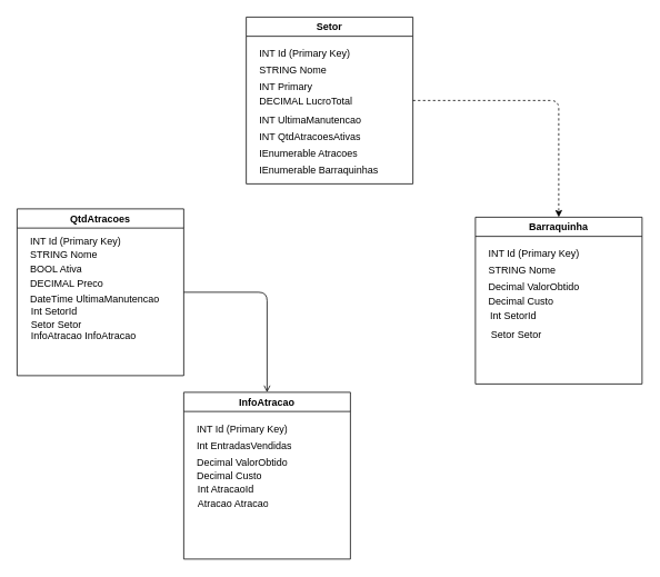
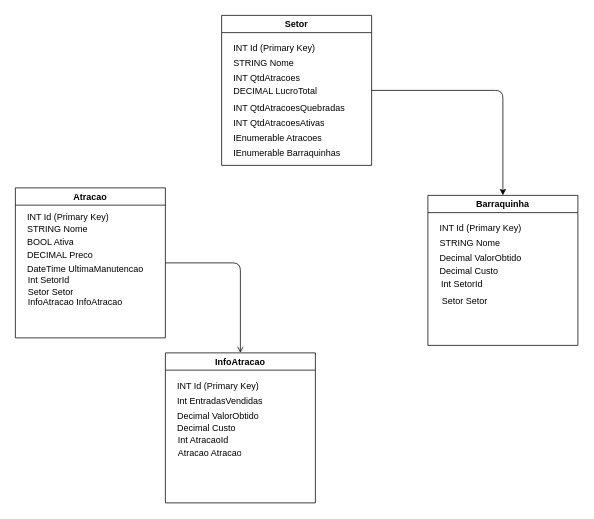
  <mxCell id="0" />
  <mxCell id="1" parent="0" />
- <mxCell id="2" style="edgeStyle=none;html=1;entryX=0.5;entryY=0;entryDx=0;entryDy=0;dashed=1;" edge="1" parent="1" source="3" target="22"><mxGeometry relative="1" as="geometry"><Array as="points"><mxPoint x="670" y="120" /></Array></mxGeometry></mxCell>
+ <mxCell id="2" style="edgeStyle=none;html=1;entryX=0.5;entryY=0;entryDx=0;entryDy=0;" edge="1" parent="1" source="3" target="22"><mxGeometry relative="1" as="geometry"><Array as="points"><mxPoint x="670" y="120" /></Array></mxGeometry></mxCell>
  <mxCell id="3" value="Setor" style="swimlane;" vertex="1" parent="1"><mxGeometry x="295" y="20" width="200" height="200" as="geometry" /></mxCell>
  <mxCell id="4" value="INT Id (Primary Key)" style="text;strokeColor=none;fillColor=none;align=left;verticalAlign=top;spacingLeft=4;spacingRight=4;overflow=hidden;rotatable=0;points=[[0,0.5],[1,0.5]];portConstraint=eastwest;whiteSpace=wrap;html=1;" vertex="1" parent="3"><mxGeometry x="10" y="30" width="140" height="26" as="geometry" /></mxCell>
  <mxCell id="5" value="STRING Nome" style="text;strokeColor=none;fillColor=none;align=left;verticalAlign=top;spacingLeft=4;spacingRight=4;overflow=hidden;rotatable=0;points=[[0,0.5],[1,0.5]];portConstraint=eastwest;whiteSpace=wrap;html=1;" vertex="1" parent="3"><mxGeometry x="10" y="50" width="140" height="26" as="geometry" /></mxCell>
- <mxCell id="6" value="INT Primary&lt;br&gt;" style="text;strokeColor=none;fillColor=none;align=left;verticalAlign=top;spacingLeft=4;spacingRight=4;overflow=hidden;rotatable=0;points=[[0,0.5],[1,0.5]];portConstraint=eastwest;whiteSpace=wrap;html=1;" vertex="1" parent="3"><mxGeometry x="10" y="70" width="140" height="26" as="geometry" /></mxCell>
+ <mxCell id="6" value="INT QtdAtracoes&lt;br&gt;" style="text;strokeColor=none;fillColor=none;align=left;verticalAlign=top;spacingLeft=4;spacingRight=4;overflow=hidden;rotatable=0;points=[[0,0.5],[1,0.5]];portConstraint=eastwest;whiteSpace=wrap;html=1;" vertex="1" parent="3"><mxGeometry x="10" y="70" width="140" height="26" as="geometry" /></mxCell>
  <mxCell id="7" value="DECIMAL LucroTotal&lt;br&gt;" style="text;strokeColor=none;fillColor=none;align=left;verticalAlign=top;spacingLeft=4;spacingRight=4;overflow=hidden;rotatable=0;points=[[0,0.5],[1,0.5]];portConstraint=eastwest;whiteSpace=wrap;html=1;" vertex="1" parent="3"><mxGeometry x="10" y="87" width="160" height="26" as="geometry" /></mxCell>
- <mxCell id="8" value="INT UltimaManutencao" style="text;strokeColor=none;fillColor=none;align=left;verticalAlign=top;spacingLeft=4;spacingRight=4;overflow=hidden;rotatable=0;points=[[0,0.5],[1,0.5]];portConstraint=eastwest;whiteSpace=wrap;html=1;" vertex="1" parent="3"><mxGeometry x="10" y="110" width="160" height="26" as="geometry" /></mxCell>
+ <mxCell id="8" value="INT QtdAtracoesQuebradas" style="text;strokeColor=none;fillColor=none;align=left;verticalAlign=top;spacingLeft=4;spacingRight=4;overflow=hidden;rotatable=0;points=[[0,0.5],[1,0.5]];portConstraint=eastwest;whiteSpace=wrap;html=1;" vertex="1" parent="3"><mxGeometry x="10" y="110" width="160" height="26" as="geometry" /></mxCell>
  <mxCell id="9" value="INT QtdAtracoesAtivas" style="text;strokeColor=none;fillColor=none;align=left;verticalAlign=top;spacingLeft=4;spacingRight=4;overflow=hidden;rotatable=0;points=[[0,0.5],[1,0.5]];portConstraint=eastwest;whiteSpace=wrap;html=1;" vertex="1" parent="3"><mxGeometry x="10" y="130" width="160" height="26" as="geometry" /></mxCell>
  <mxCell id="10" value="IEnumerable Atracoes" style="text;strokeColor=none;fillColor=none;align=left;verticalAlign=top;spacingLeft=4;spacingRight=4;overflow=hidden;rotatable=0;points=[[0,0.5],[1,0.5]];portConstraint=eastwest;whiteSpace=wrap;html=1;" vertex="1" parent="3"><mxGeometry x="10" y="150" width="160" height="26" as="geometry" /></mxCell>
  <mxCell id="11" value="IEnumerable Barraquinhas" style="text;strokeColor=none;fillColor=none;align=left;verticalAlign=top;spacingLeft=4;spacingRight=4;overflow=hidden;rotatable=0;points=[[0,0.5],[1,0.5]];portConstraint=eastwest;whiteSpace=wrap;html=1;" vertex="1" parent="3"><mxGeometry x="10" y="170" width="160" height="26" as="geometry" /></mxCell>
  <mxCell id="12" style="edgeStyle=none;html=1;entryX=0.5;entryY=0;entryDx=0;entryDy=0;endArrow=open;" edge="1" parent="1" source="13" target="29"><mxGeometry relative="1" as="geometry"><Array as="points"><mxPoint x="320" y="350" /></Array></mxGeometry></mxCell>
- <mxCell id="13" value="QtdAtracoes" style="swimlane;" vertex="1" parent="1"><mxGeometry x="20" y="250" width="200" height="200" as="geometry" /></mxCell>
+ <mxCell id="13" value="Atracao" style="swimlane;" vertex="1" parent="1"><mxGeometry x="20" y="250" width="200" height="200" as="geometry" /></mxCell>
  <mxCell id="14" value="INT Id (Primary Key)" style="text;strokeColor=none;fillColor=none;align=left;verticalAlign=top;spacingLeft=4;spacingRight=4;overflow=hidden;rotatable=0;points=[[0,0.5],[1,0.5]];portConstraint=eastwest;whiteSpace=wrap;html=1;" vertex="1" parent="13"><mxGeometry x="10" y="25" width="140" height="26" as="geometry" /></mxCell>
  <mxCell id="15" value="STRING Nome" style="text;strokeColor=none;fillColor=none;align=left;verticalAlign=top;spacingLeft=4;spacingRight=4;overflow=hidden;rotatable=0;points=[[0,0.5],[1,0.5]];portConstraint=eastwest;whiteSpace=wrap;html=1;" vertex="1" parent="13"><mxGeometry x="10" y="41" width="140" height="26" as="geometry" /></mxCell>
  <mxCell id="16" value="BOOL Ativa" style="text;strokeColor=none;fillColor=none;align=left;verticalAlign=top;spacingLeft=4;spacingRight=4;overflow=hidden;rotatable=0;points=[[0,0.5],[1,0.5]];portConstraint=eastwest;whiteSpace=wrap;html=1;" vertex="1" parent="13"><mxGeometry x="10" y="59" width="140" height="26" as="geometry" /></mxCell>
  <mxCell id="17" value="DECIMAL Preco" style="text;strokeColor=none;fillColor=none;align=left;verticalAlign=top;spacingLeft=4;spacingRight=4;overflow=hidden;rotatable=0;points=[[0,0.5],[1,0.5]];portConstraint=eastwest;whiteSpace=wrap;html=1;" vertex="1" parent="13"><mxGeometry x="10" y="76" width="160" height="26" as="geometry" /></mxCell>
  <mxCell id="18" value="DateTime UltimaManutencao" style="text;strokeColor=none;fillColor=none;align=left;verticalAlign=top;spacingLeft=4;spacingRight=4;overflow=hidden;rotatable=0;points=[[0,0.5],[1,0.5]];portConstraint=eastwest;whiteSpace=wrap;html=1;" vertex="1" parent="13"><mxGeometry x="10" y="94" width="170" height="26" as="geometry" /></mxCell>
  <mxCell id="19" value="Int SetorId" style="text;strokeColor=none;fillColor=none;align=left;verticalAlign=top;spacingLeft=4;spacingRight=4;overflow=hidden;rotatable=0;points=[[0,0.5],[1,0.5]];portConstraint=eastwest;whiteSpace=wrap;html=1;" vertex="1" parent="13"><mxGeometry x="11" y="109" width="170" height="26" as="geometry" /></mxCell>
  <mxCell id="20" value="Setor Setor" style="text;strokeColor=none;fillColor=none;align=left;verticalAlign=top;spacingLeft=4;spacingRight=4;overflow=hidden;rotatable=0;points=[[0,0.5],[1,0.5]];portConstraint=eastwest;whiteSpace=wrap;html=1;" vertex="1" parent="13"><mxGeometry x="11" y="125" width="170" height="26" as="geometry" /></mxCell>
  <mxCell id="21" value="InfoAtracao InfoAtracao" style="text;strokeColor=none;fillColor=none;align=left;verticalAlign=top;spacingLeft=4;spacingRight=4;overflow=hidden;rotatable=0;points=[[0,0.5],[1,0.5]];portConstraint=eastwest;whiteSpace=wrap;html=1;" vertex="1" parent="13"><mxGeometry x="11" y="138" width="170" height="26" as="geometry" /></mxCell>
  <mxCell id="22" value="Barraquinha" style="swimlane;" vertex="1" parent="1"><mxGeometry x="570" y="260" width="200" height="200" as="geometry" /></mxCell>
  <mxCell id="23" value="INT Id (Primary Key)" style="text;strokeColor=none;fillColor=none;align=left;verticalAlign=top;spacingLeft=4;spacingRight=4;overflow=hidden;rotatable=0;points=[[0,0.5],[1,0.5]];portConstraint=eastwest;whiteSpace=wrap;html=1;" vertex="1" parent="22"><mxGeometry x="10" y="30" width="140" height="26" as="geometry" /></mxCell>
  <mxCell id="24" value="STRING Nome" style="text;strokeColor=none;fillColor=none;align=left;verticalAlign=top;spacingLeft=4;spacingRight=4;overflow=hidden;rotatable=0;points=[[0,0.5],[1,0.5]];portConstraint=eastwest;whiteSpace=wrap;html=1;" vertex="1" parent="22"><mxGeometry x="10" y="50" width="140" height="26" as="geometry" /></mxCell>
  <mxCell id="25" value="Decimal ValorObtido" style="text;strokeColor=none;fillColor=none;align=left;verticalAlign=top;spacingLeft=4;spacingRight=4;overflow=hidden;rotatable=0;points=[[0,0.5],[1,0.5]];portConstraint=eastwest;whiteSpace=wrap;html=1;" vertex="1" parent="22"><mxGeometry x="10" y="70" width="140" height="26" as="geometry" /></mxCell>
  <mxCell id="26" value="Decimal Custo&lt;br&gt;" style="text;strokeColor=none;fillColor=none;align=left;verticalAlign=top;spacingLeft=4;spacingRight=4;overflow=hidden;rotatable=0;points=[[0,0.5],[1,0.5]];portConstraint=eastwest;whiteSpace=wrap;html=1;" vertex="1" parent="22"><mxGeometry x="10" y="87" width="160" height="26" as="geometry" /></mxCell>
  <mxCell id="27" value="Setor Setor" style="text;strokeColor=none;fillColor=none;align=left;verticalAlign=top;spacingLeft=4;spacingRight=4;overflow=hidden;rotatable=0;points=[[0,0.5],[1,0.5]];portConstraint=eastwest;whiteSpace=wrap;html=1;" vertex="1" parent="22"><mxGeometry x="13" y="127" width="160" height="26" as="geometry" /></mxCell>
  <mxCell id="28" value="Int SetorId" style="text;strokeColor=none;fillColor=none;align=left;verticalAlign=top;spacingLeft=4;spacingRight=4;overflow=hidden;rotatable=0;points=[[0,0.5],[1,0.5]];portConstraint=eastwest;whiteSpace=wrap;html=1;" vertex="1" parent="22"><mxGeometry x="12" y="104" width="160" height="26" as="geometry" /></mxCell>
  <mxCell id="29" value="InfoAtracao" style="swimlane;" vertex="1" parent="1"><mxGeometry x="220" y="470" width="200" height="200" as="geometry" /></mxCell>
  <mxCell id="30" value="INT Id (Primary Key)" style="text;strokeColor=none;fillColor=none;align=left;verticalAlign=top;spacingLeft=4;spacingRight=4;overflow=hidden;rotatable=0;points=[[0,0.5],[1,0.5]];portConstraint=eastwest;whiteSpace=wrap;html=1;" vertex="1" parent="29"><mxGeometry x="10" y="30" width="140" height="26" as="geometry" /></mxCell>
  <mxCell id="31" value="Int EntradasVendidas" style="text;strokeColor=none;fillColor=none;align=left;verticalAlign=top;spacingLeft=4;spacingRight=4;overflow=hidden;rotatable=0;points=[[0,0.5],[1,0.5]];portConstraint=eastwest;whiteSpace=wrap;html=1;" vertex="1" parent="29"><mxGeometry x="10" y="50" width="150" height="26" as="geometry" /></mxCell>
  <mxCell id="32" value="Decimal ValorObtido" style="text;strokeColor=none;fillColor=none;align=left;verticalAlign=top;spacingLeft=4;spacingRight=4;overflow=hidden;rotatable=0;points=[[0,0.5],[1,0.5]];portConstraint=eastwest;whiteSpace=wrap;html=1;" vertex="1" parent="29"><mxGeometry x="10" y="70" width="140" height="26" as="geometry" /></mxCell>
  <mxCell id="33" value="Decimal Custo&lt;br&gt;" style="text;strokeColor=none;fillColor=none;align=left;verticalAlign=top;spacingLeft=4;spacingRight=4;overflow=hidden;rotatable=0;points=[[0,0.5],[1,0.5]];portConstraint=eastwest;whiteSpace=wrap;html=1;" vertex="1" parent="29"><mxGeometry x="10" y="87" width="160" height="26" as="geometry" /></mxCell>
  <mxCell id="34" value="Int AtracaoId" style="text;strokeColor=none;fillColor=none;align=left;verticalAlign=top;spacingLeft=4;spacingRight=4;overflow=hidden;rotatable=0;points=[[0,0.5],[1,0.5]];portConstraint=eastwest;whiteSpace=wrap;html=1;" vertex="1" parent="1"><mxGeometry x="231" y="573" width="160" height="26" as="geometry" /></mxCell>
  <mxCell id="35" value="Atracao Atracao" style="text;strokeColor=none;fillColor=none;align=left;verticalAlign=top;spacingLeft=4;spacingRight=4;overflow=hidden;rotatable=0;points=[[0,0.5],[1,0.5]];portConstraint=eastwest;whiteSpace=wrap;html=1;" vertex="1" parent="1"><mxGeometry x="231" y="590" width="160" height="26" as="geometry" /></mxCell>
